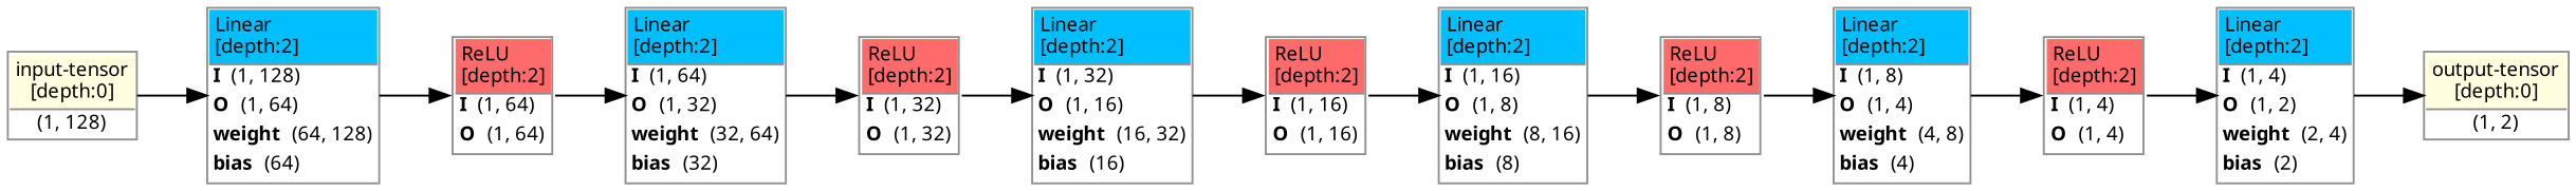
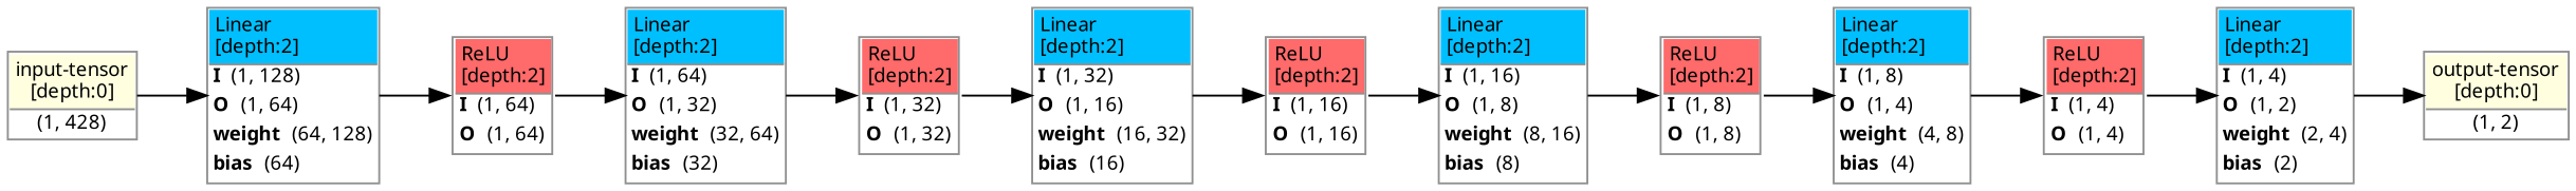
  strict digraph {
    ordering=in
    rankdir=LR
    fontname="Noto Sans"
    node [align=left color="#909090" fillcolor="#ffffff90" fontname="Noto Sans" fontsize=10 margin=0 ranksep=0.1 shape=plaintext style=filled]
    edge [fontsize=10 fontname="Noto Sans"]
-   n1 [height=0.2 label=<                     <TABLE BORDER="1" CELLBORDER="0"                     CELLSPACING="0" CELLPADDING="2">                         <TR>                             <TD BGCOLOR="lightyellow" ALIGN="LEFT"                             BORDER="1" SIDES="B"                             >input-tensor<BR ALIGN="LEFT"/>[depth:0]</TD>                         </TR>                         <TR>                             <TD>(1, 128)</TD>                         </TR>                                              </TABLE>>]
+   n1 [height=0.2 label=<                     <TABLE BORDER="1" CELLBORDER="0"                     CELLSPACING="0" CELLPADDING="2">                         <TR>                             <TD BGCOLOR="lightyellow" ALIGN="LEFT"                             BORDER="1" SIDES="B"                             >input-tensor<BR ALIGN="LEFT"/>[depth:0]</TD>                         </TR>                         <TR>                             <TD>(1, 428)</TD>                         </TR>                                              </TABLE>>]
    n2 [height=0.2 label=<                     <TABLE BORDER="1" CELLBORDER="0"                     CELLSPACING="0" CELLPADDING="2">                         <TR>                             <TD BGCOLOR="deepskyblue1" ALIGN="LEFT"                             BORDER="1" SIDES="B"                             >Linear<BR ALIGN="LEFT"/>[depth:2]</TD>                         </TR>                         <TR>                             <TD ALIGN="LEFT"><B>I</B> (1, 128)</TD>                         </TR>                         <TR>                             <TD ALIGN="LEFT"><B>O</B> (1, 64)</TD>                         </TR>                                         <TR>                     <TD ALIGN="LEFT"><B>weight</B> (64, 128)</TD>                 </TR>                 <TR>                     <TD ALIGN="LEFT"><B>bias</B> (64)</TD>                 </TR>                     </TABLE>>]
    n3 [height=0.2 label=<                     <TABLE BORDER="1" CELLBORDER="0"                     CELLSPACING="0" CELLPADDING="2">                         <TR>                             <TD BGCOLOR="indianred1" ALIGN="LEFT"                             BORDER="1" SIDES="B"                             >ReLU<BR ALIGN="LEFT"/>[depth:2]</TD>                         </TR>                         <TR>                             <TD ALIGN="LEFT"><B>I</B> (1, 64)</TD>                         </TR>                         <TR>                             <TD ALIGN="LEFT"><B>O</B> (1, 64)</TD>                         </TR>                                              </TABLE>>]
    n4 [height=0.2 label=<                     <TABLE BORDER="1" CELLBORDER="0"                     CELLSPACING="0" CELLPADDING="2">                         <TR>                             <TD BGCOLOR="deepskyblue1" ALIGN="LEFT"                             BORDER="1" SIDES="B"                             >Linear<BR ALIGN="LEFT"/>[depth:2]</TD>                         </TR>                         <TR>                             <TD ALIGN="LEFT"><B>I</B> (1, 64)</TD>                         </TR>                         <TR>                             <TD ALIGN="LEFT"><B>O</B> (1, 32)</TD>                         </TR>                                         <TR>                     <TD ALIGN="LEFT"><B>weight</B> (32, 64)</TD>                 </TR>                 <TR>                     <TD ALIGN="LEFT"><B>bias</B> (32)</TD>                 </TR>                     </TABLE>>]
    n5 [height=0.2 label=<                     <TABLE BORDER="1" CELLBORDER="0"                     CELLSPACING="0" CELLPADDING="2">                         <TR>                             <TD BGCOLOR="indianred1" ALIGN="LEFT"                             BORDER="1" SIDES="B"                             >ReLU<BR ALIGN="LEFT"/>[depth:2]</TD>                         </TR>                         <TR>                             <TD ALIGN="LEFT"><B>I</B> (1, 32)</TD>                         </TR>                         <TR>                             <TD ALIGN="LEFT"><B>O</B> (1, 32)</TD>                         </TR>                                              </TABLE>>]
    n6 [height=0.2 label=<                     <TABLE BORDER="1" CELLBORDER="0"                     CELLSPACING="0" CELLPADDING="2">                         <TR>                             <TD BGCOLOR="deepskyblue1" ALIGN="LEFT"                             BORDER="1" SIDES="B"                             >Linear<BR ALIGN="LEFT"/>[depth:2]</TD>                         </TR>                         <TR>                             <TD ALIGN="LEFT"><B>I</B> (1, 32)</TD>                         </TR>                         <TR>                             <TD ALIGN="LEFT"><B>O</B> (1, 16)</TD>                         </TR>                                         <TR>                     <TD ALIGN="LEFT"><B>weight</B> (16, 32)</TD>                 </TR>                 <TR>                     <TD ALIGN="LEFT"><B>bias</B> (16)</TD>                 </TR>                     </TABLE>>]
    n7 [height=0.2 label=<                     <TABLE BORDER="1" CELLBORDER="0"                     CELLSPACING="0" CELLPADDING="2">                         <TR>                             <TD BGCOLOR="indianred1" ALIGN="LEFT"                             BORDER="1" SIDES="B"                             >ReLU<BR ALIGN="LEFT"/>[depth:2]</TD>                         </TR>                         <TR>                             <TD ALIGN="LEFT"><B>I</B> (1, 16)</TD>                         </TR>                         <TR>                             <TD ALIGN="LEFT"><B>O</B> (1, 16)</TD>                         </TR>                                              </TABLE>>]
    n8 [height=0.2 label=<                     <TABLE BORDER="1" CELLBORDER="0"                     CELLSPACING="0" CELLPADDING="2">                         <TR>                             <TD BGCOLOR="deepskyblue1" ALIGN="LEFT"                             BORDER="1" SIDES="B"                             >Linear<BR ALIGN="LEFT"/>[depth:2]</TD>                         </TR>                         <TR>                             <TD ALIGN="LEFT"><B>I</B> (1, 16)</TD>                         </TR>                         <TR>                             <TD ALIGN="LEFT"><B>O</B> (1, 8)</TD>                         </TR>                                         <TR>                     <TD ALIGN="LEFT"><B>weight</B> (8, 16)</TD>                 </TR>                 <TR>                     <TD ALIGN="LEFT"><B>bias</B> (8)</TD>                 </TR>                     </TABLE>>]
    n9 [height=0.2 label=<                     <TABLE BORDER="1" CELLBORDER="0"                     CELLSPACING="0" CELLPADDING="2">                         <TR>                             <TD BGCOLOR="indianred1" ALIGN="LEFT"                             BORDER="1" SIDES="B"                             >ReLU<BR ALIGN="LEFT"/>[depth:2]</TD>                         </TR>                         <TR>                             <TD ALIGN="LEFT"><B>I</B> (1, 8)</TD>                         </TR>                         <TR>                             <TD ALIGN="LEFT"><B>O</B> (1, 8)</TD>                         </TR>                                              </TABLE>>]
    n10 [height=0.2 label=<                     <TABLE BORDER="1" CELLBORDER="0"                     CELLSPACING="0" CELLPADDING="2">                         <TR>                             <TD BGCOLOR="deepskyblue1" ALIGN="LEFT"                             BORDER="1" SIDES="B"                             >Linear<BR ALIGN="LEFT"/>[depth:2]</TD>                         </TR>                         <TR>                             <TD ALIGN="LEFT"><B>I</B> (1, 8)</TD>                         </TR>                         <TR>                             <TD ALIGN="LEFT"><B>O</B> (1, 4)</TD>                         </TR>                                         <TR>                     <TD ALIGN="LEFT"><B>weight</B> (4, 8)</TD>                 </TR>                 <TR>                     <TD ALIGN="LEFT"><B>bias</B> (4)</TD>                 </TR>                     </TABLE>>]
    n11 [height=0.2 label=<                     <TABLE BORDER="1" CELLBORDER="0"                     CELLSPACING="0" CELLPADDING="2">                         <TR>                             <TD BGCOLOR="indianred1" ALIGN="LEFT"                             BORDER="1" SIDES="B"                             >ReLU<BR ALIGN="LEFT"/>[depth:2]</TD>                         </TR>                         <TR>                             <TD ALIGN="LEFT"><B>I</B> (1, 4)</TD>                         </TR>                         <TR>                             <TD ALIGN="LEFT"><B>O</B> (1, 4)</TD>                         </TR>                                              </TABLE>>]
    n12 [height=0.2 label=<                     <TABLE BORDER="1" CELLBORDER="0"                     CELLSPACING="0" CELLPADDING="2">                         <TR>                             <TD BGCOLOR="deepskyblue1" ALIGN="LEFT"                             BORDER="1" SIDES="B"                             >Linear<BR ALIGN="LEFT"/>[depth:2]</TD>                         </TR>                         <TR>                             <TD ALIGN="LEFT"><B>I</B> (1, 4)</TD>                         </TR>                         <TR>                             <TD ALIGN="LEFT"><B>O</B> (1, 2)</TD>                         </TR>                                         <TR>                     <TD ALIGN="LEFT"><B>weight</B> (2, 4)</TD>                 </TR>                 <TR>                     <TD ALIGN="LEFT"><B>bias</B> (2)</TD>                 </TR>                     </TABLE>>]
    n13 [height=0.2 label=<                     <TABLE BORDER="1" CELLBORDER="0"                     CELLSPACING="0" CELLPADDING="2">                         <TR>                             <TD BGCOLOR="lightyellow" ALIGN="LEFT"                             BORDER="1" SIDES="B"                             >output-tensor<BR ALIGN="LEFT"/>[depth:0]</TD>                         </TR>                         <TR>                             <TD>(1, 2)</TD>                         </TR>                                              </TABLE>>]
    n1 -> n2
    n2 -> n3
    n3 -> n4
    n4 -> n5
    n5 -> n6
    n6 -> n7
    n7 -> n8
    n8 -> n9
    n9 -> n10
    n10 -> n11
    n11 -> n12
    n12 -> n13
  }
